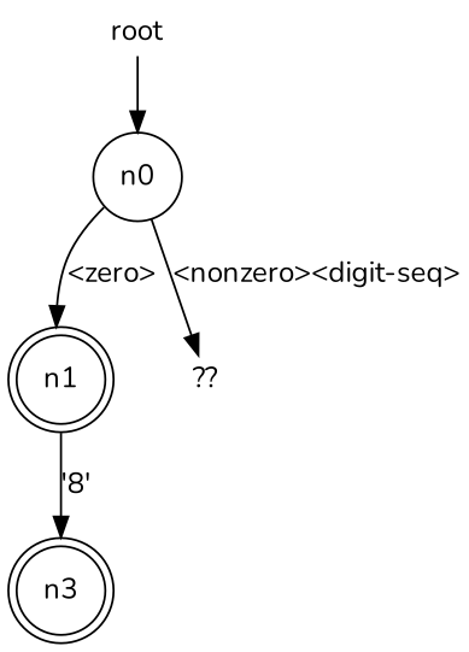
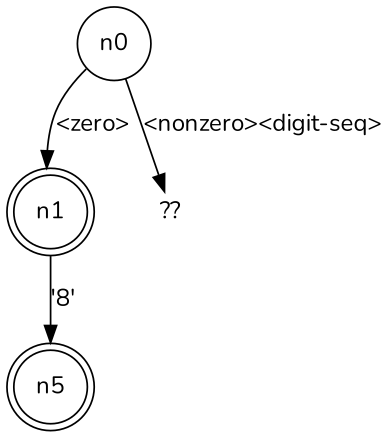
  digraph {
    fontname=Nunito
    node [fontname=Nunito shape=circle]
    edge [fontname=Nunito]
-   root [height=0 shape=none width=0]
    n0
    n1 [peripheries=2]
    n2 [height=0 label="??" shape=none]
-   n3 [peripheries=2]
-   root -> n0
+   n3 [peripheries=2 label=n5]
    n0 -> n1 [label="<zero>"]
    n0 -> n2 [label="<nonzero><digit-seq>"]
    n1 -> n3 [label="'8'"]
  }
